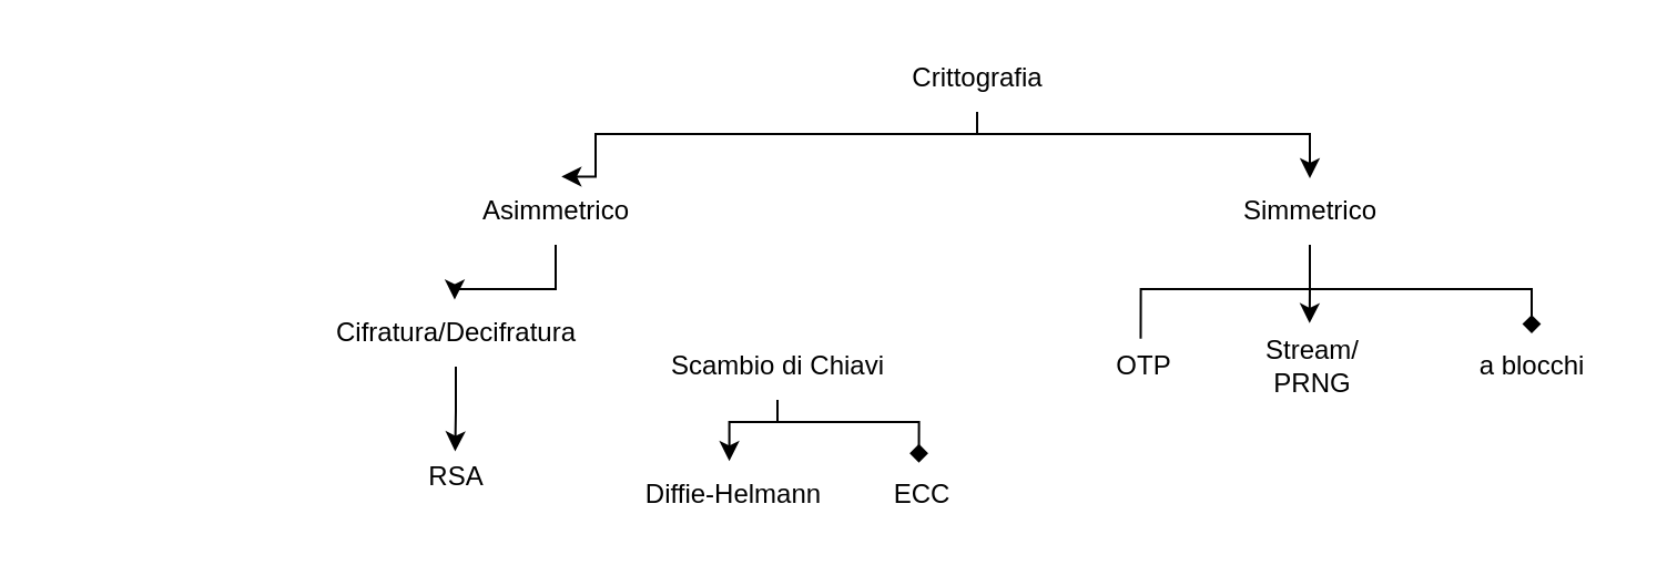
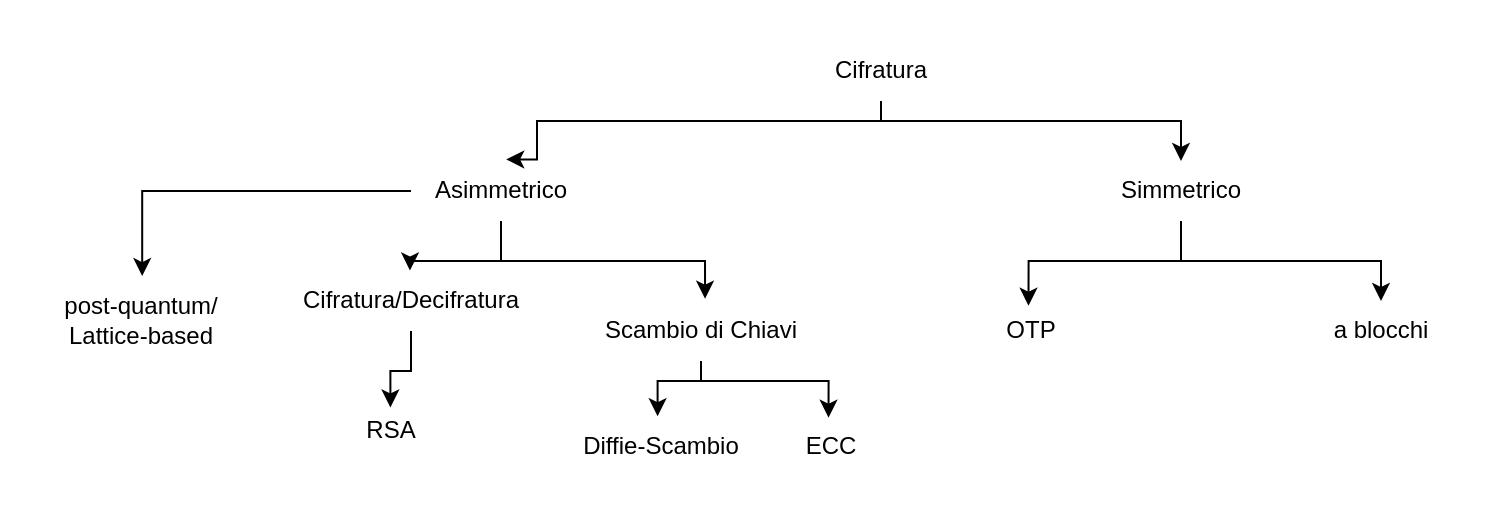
  <mxCell id="0" />
  <mxCell id="1" parent="0" />
  <mxCell id="2" style="edgeStyle=orthogonalEdgeStyle;rounded=0;orthogonalLoop=1;jettySize=auto;html=1;" edge="1" parent="1" source="3" target="6"><mxGeometry relative="1" as="geometry"><Array as="points"><mxPoint x="440" y="60" /><mxPoint x="590" y="60" /></Array></mxGeometry></mxCell>
- <mxCell id="3" value="Crittografia" style="text;html=1;align=center;verticalAlign=middle;resizable=0;points=[];autosize=1;strokeColor=none;fillColor=none;" vertex="1" parent="1"><mxGeometry x="400" y="20" width="80" height="30" as="geometry" /></mxCell>
+ <mxCell id="3" value="Cifratura" style="text;html=1;align=center;verticalAlign=middle;resizable=0;points=[];autosize=1;strokeColor=none;fillColor=none;" vertex="1" parent="1"><mxGeometry x="400" y="20" width="80" height="30" as="geometry" /></mxCell>
  <mxCell id="4" value="Asimmetrico" style="text;html=1;align=center;verticalAlign=middle;resizable=0;points=[];autosize=1;strokeColor=none;fillColor=none;" vertex="1" parent="1"><mxGeometry x="205" y="80" width="90" height="30" as="geometry" /></mxCell>
- <mxCell id="5" style="edgeStyle=orthogonalEdgeStyle;rounded=0;orthogonalLoop=1;jettySize=auto;html=1;endArrow=diamond;" edge="1" parent="1" source="6" target="8"><mxGeometry relative="1" as="geometry"><Array as="points"><mxPoint x="590" y="130" /><mxPoint x="690" y="130" /></Array></mxGeometry></mxCell>
+ <mxCell id="5" style="edgeStyle=orthogonalEdgeStyle;rounded=0;orthogonalLoop=1;jettySize=auto;html=1;" edge="1" parent="1" source="6" target="8"><mxGeometry relative="1" as="geometry"><Array as="points"><mxPoint x="590" y="130" /><mxPoint x="690" y="130" /></Array></mxGeometry></mxCell>
  <mxCell id="6" value="Simmetrico" style="text;html=1;align=center;verticalAlign=middle;resizable=0;points=[];autosize=1;strokeColor=none;fillColor=none;" vertex="1" parent="1"><mxGeometry x="550" y="80" width="80" height="30" as="geometry" /></mxCell>
- <mxCell id="7" value="&lt;div&gt;Stream/&lt;/div&gt;&lt;div&gt;PRNG&lt;/div&gt;" style="text;html=1;align=center;verticalAlign=middle;resizable=0;points=[];autosize=1;strokeColor=none;fillColor=none;" vertex="1" parent="1"><mxGeometry x="556" y="145" width="70" height="40" as="geometry" /></mxCell>
  <mxCell id="8" value="a blocchi" style="text;html=1;align=center;verticalAlign=middle;resizable=0;points=[];autosize=1;strokeColor=none;fillColor=none;" vertex="1" parent="1"><mxGeometry x="655" y="150" width="70" height="30" as="geometry" /></mxCell>
  <mxCell id="9" value="OTP" style="text;html=1;align=center;verticalAlign=middle;resizable=0;points=[];autosize=1;strokeColor=none;fillColor=none;fontColor=light-dark(#000000,#1E90FF);" vertex="1" parent="1"><mxGeometry x="490" y="150" width="50" height="30" as="geometry" /></mxCell>
  <mxCell id="10" value="Cifratura/Decifratura" style="text;html=1;align=center;verticalAlign=middle;resizable=0;points=[];autosize=1;strokeColor=none;fillColor=none;" vertex="1" parent="1"><mxGeometry x="140" y="135" width="130" height="30" as="geometry" /></mxCell>
  <mxCell id="11" value="Scambio di Chiavi" style="text;html=1;align=center;verticalAlign=middle;resizable=0;points=[];autosize=1;strokeColor=none;fillColor=none;" vertex="1" parent="1"><mxGeometry x="290" y="150" width="120" height="30" as="geometry" /></mxCell>
- <mxCell id="12" value="RSA" style="text;html=1;align=center;verticalAlign=middle;resizable=0;points=[];autosize=1;strokeColor=none;fillColor=none;fontColor=light-dark(#000000,#1E90FF);" vertex="1" parent="1"><mxGeometry x="180" y="200" width="50" height="30" as="geometry" /></mxCell>
- <mxCell id="13" value="Diffie-Helmann" style="text;html=1;align=center;verticalAlign=middle;resizable=0;points=[];autosize=1;strokeColor=none;fillColor=none;fontColor=light-dark(#000000,#1E90FF);" vertex="1" parent="1"><mxGeometry x="280" y="208" width="100" height="30" as="geometry" /></mxCell>
+ <mxCell id="12" value="RSA" style="text;html=1;align=center;verticalAlign=middle;resizable=0;points=[];autosize=1;strokeColor=none;fillColor=none;fontColor=light-dark(#000000,#1E90FF);" vertex="1" parent="1"><mxGeometry x="170" y="200" width="50" height="30" as="geometry" /></mxCell>
+ <mxCell id="13" value="Diffie-Scambio" style="text;html=1;align=center;verticalAlign=middle;resizable=0;points=[];autosize=1;strokeColor=none;fillColor=none;fontColor=light-dark(#000000,#1E90FF);" vertex="1" parent="1"><mxGeometry x="280" y="208" width="100" height="30" as="geometry" /></mxCell>
  <mxCell id="14" value="ECC" style="text;html=1;align=center;verticalAlign=middle;resizable=0;points=[];autosize=1;strokeColor=none;fillColor=none;fontColor=light-dark(#000000,#1E90FF);" vertex="1" parent="1"><mxGeometry x="390" y="208" width="50" height="30" as="geometry" /></mxCell>
+ <mxCell id="15" value="&lt;div&gt;post-quantum/&lt;/div&gt;&lt;div&gt;Lattice-based&lt;/div&gt;" style="text;html=1;align=center;verticalAlign=middle;resizable=0;points=[];autosize=1;strokeColor=none;fillColor=none;" vertex="1" parent="1"><mxGeometry x="20" y="140" width="100" height="40" as="geometry" /></mxCell>
  <mxCell id="16" style="edgeStyle=orthogonalEdgeStyle;rounded=0;orthogonalLoop=1;jettySize=auto;html=1;entryX=0.529;entryY=-0.026;entryDx=0;entryDy=0;entryPerimeter=0;" edge="1" parent="1" source="3" target="4"><mxGeometry relative="1" as="geometry"><Array as="points"><mxPoint x="440" y="60" /><mxPoint x="268" y="60" /></Array></mxGeometry></mxCell>
  <mxCell id="17" style="edgeStyle=orthogonalEdgeStyle;rounded=0;orthogonalLoop=1;jettySize=auto;html=1;entryX=0.496;entryY=-0.009;entryDx=0;entryDy=0;entryPerimeter=0;" edge="1" parent="1" source="4" target="10"><mxGeometry relative="1" as="geometry" /></mxCell>
+ <mxCell id="18" style="edgeStyle=orthogonalEdgeStyle;rounded=0;orthogonalLoop=1;jettySize=auto;html=1;entryX=0.517;entryY=-0.038;entryDx=0;entryDy=0;entryPerimeter=0;" edge="1" parent="1" source="4" target="11"><mxGeometry relative="1" as="geometry" /></mxCell>
+ <mxCell id="19" style="edgeStyle=orthogonalEdgeStyle;rounded=0;orthogonalLoop=1;jettySize=auto;html=1;entryX=0.506;entryY=-0.062;entryDx=0;entryDy=0;entryPerimeter=0;" edge="1" parent="1" source="4" target="15"><mxGeometry relative="1" as="geometry" /></mxCell>
  <mxCell id="20" style="edgeStyle=orthogonalEdgeStyle;rounded=0;orthogonalLoop=1;jettySize=auto;html=1;entryX=0.494;entryY=0.108;entryDx=0;entryDy=0;entryPerimeter=0;" edge="1" parent="1" source="10" target="12"><mxGeometry relative="1" as="geometry" /></mxCell>
  <mxCell id="21" style="edgeStyle=orthogonalEdgeStyle;rounded=0;orthogonalLoop=1;jettySize=auto;html=1;entryX=0.483;entryY=-0.013;entryDx=0;entryDy=0;entryPerimeter=0;" edge="1" parent="1" target="13"><mxGeometry relative="1" as="geometry"><mxPoint x="350" y="180" as="sourcePoint" /><Array as="points"><mxPoint x="350" y="190" /><mxPoint x="328" y="190" /></Array></mxGeometry></mxCell>
- <mxCell id="22" style="edgeStyle=orthogonalEdgeStyle;rounded=0;orthogonalLoop=1;jettySize=auto;html=1;entryX=0.475;entryY=0.011;entryDx=0;entryDy=0;entryPerimeter=0;endArrow=diamond;" edge="1" parent="1" source="11" target="14"><mxGeometry relative="1" as="geometry"><Array as="points"><mxPoint x="350" y="190" /><mxPoint x="414" y="190" /></Array></mxGeometry></mxCell>
- <mxCell id="23" style="edgeStyle=orthogonalEdgeStyle;rounded=0;orthogonalLoop=1;jettySize=auto;html=1;entryX=0.475;entryY=0.078;entryDx=0;entryDy=0;entryPerimeter=0;endArrow=none;" edge="1" parent="1" source="6" target="9"><mxGeometry relative="1" as="geometry"><Array as="points"><mxPoint x="590" y="130" /><mxPoint x="514" y="130" /></Array></mxGeometry></mxCell>
- <mxCell id="24" style="edgeStyle=orthogonalEdgeStyle;rounded=0;orthogonalLoop=1;jettySize=auto;html=1;entryX=0.484;entryY=0.01;entryDx=0;entryDy=0;entryPerimeter=0;" edge="1" parent="1" source="6" target="7"><mxGeometry relative="1" as="geometry" /></mxCell>
+ <mxCell id="22" style="edgeStyle=orthogonalEdgeStyle;rounded=0;orthogonalLoop=1;jettySize=auto;html=1;entryX=0.475;entryY=0.011;entryDx=0;entryDy=0;entryPerimeter=0;" edge="1" parent="1" source="11" target="14"><mxGeometry relative="1" as="geometry"><Array as="points"><mxPoint x="350" y="190" /><mxPoint x="414" y="190" /></Array></mxGeometry></mxCell>
+ <mxCell id="23" style="edgeStyle=orthogonalEdgeStyle;rounded=0;orthogonalLoop=1;jettySize=auto;html=1;entryX=0.475;entryY=0.078;entryDx=0;entryDy=0;entryPerimeter=0;" edge="1" parent="1" source="6" target="9"><mxGeometry relative="1" as="geometry"><Array as="points"><mxPoint x="590" y="130" /><mxPoint x="514" y="130" /></Array></mxGeometry></mxCell>
